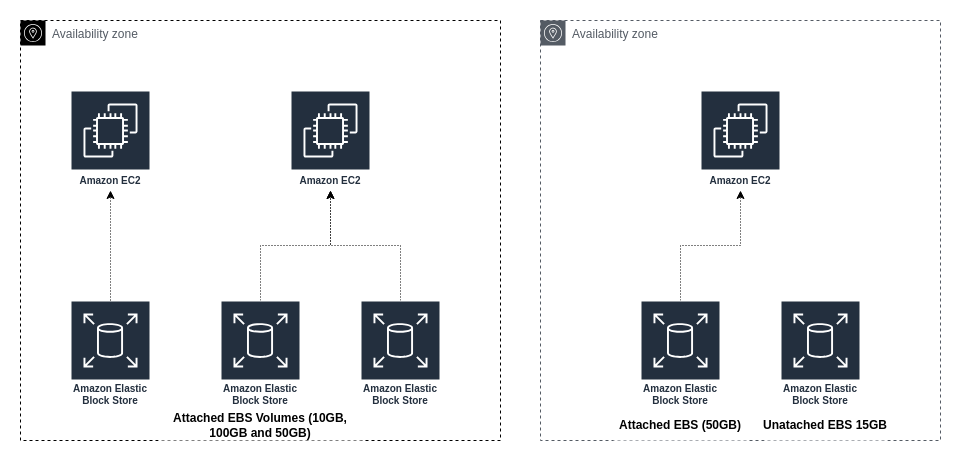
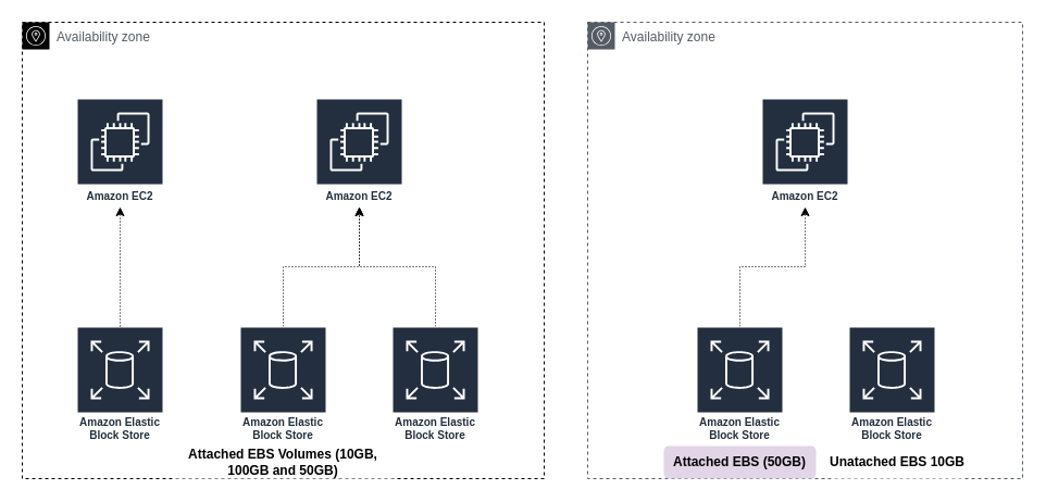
  <mxCell id="0" />
  <mxCell id="1" parent="0" />
  <mxCell id="2" value="Availability zone" style="sketch=0;outlineConnect=0;gradientColor=none;html=1;whiteSpace=wrap;fontSize=12;fontStyle=0;shape=mxgraph.aws4.group;grIcon=mxgraph.aws4.group_availability_zone;strokeColor=#000000;fillColor=none;verticalAlign=top;align=left;spacingLeft=30;fontColor=#545B64;dashed=1;" vertex="1" parent="1"><mxGeometry x="20" y="20" width="480" height="420" as="geometry" /></mxCell>
  <mxCell id="3" value="Amazon Elastic Block Store" style="sketch=0;outlineConnect=0;fontColor=#232F3E;gradientColor=none;strokeColor=#ffffff;fillColor=#232F3E;dashed=0;verticalLabelPosition=middle;verticalAlign=bottom;align=center;html=1;whiteSpace=wrap;fontSize=10;fontStyle=1;spacing=3;shape=mxgraph.aws4.productIcon;prIcon=mxgraph.aws4.elastic_block_store;" vertex="1" parent="1"><mxGeometry x="70" y="300" width="80" height="110" as="geometry" /></mxCell>
  <mxCell id="4" style="edgeStyle=orthogonalEdgeStyle;rounded=0;orthogonalLoop=1;jettySize=auto;html=1;dashed=1;dashPattern=1 2;" edge="1" parent="1" source="5" target="10"><mxGeometry relative="1" as="geometry" /></mxCell>
  <mxCell id="5" value="Amazon Elastic Block Store" style="sketch=0;outlineConnect=0;fontColor=#232F3E;gradientColor=none;strokeColor=#ffffff;fillColor=#232F3E;dashed=0;verticalLabelPosition=middle;verticalAlign=bottom;align=center;html=1;whiteSpace=wrap;fontSize=10;fontStyle=1;spacing=3;shape=mxgraph.aws4.productIcon;prIcon=mxgraph.aws4.elastic_block_store;" vertex="1" parent="1"><mxGeometry x="360" y="300" width="80" height="110" as="geometry" /></mxCell>
  <mxCell id="6" style="edgeStyle=orthogonalEdgeStyle;rounded=0;orthogonalLoop=1;jettySize=auto;html=1;dashed=1;dashPattern=1 2;" edge="1" parent="1" source="7" target="10"><mxGeometry relative="1" as="geometry" /></mxCell>
  <mxCell id="7" value="Amazon Elastic Block Store" style="sketch=0;outlineConnect=0;fontColor=#232F3E;gradientColor=none;strokeColor=#ffffff;fillColor=#232F3E;dashed=0;verticalLabelPosition=middle;verticalAlign=bottom;align=center;html=1;whiteSpace=wrap;fontSize=10;fontStyle=1;spacing=3;shape=mxgraph.aws4.productIcon;prIcon=mxgraph.aws4.elastic_block_store;" vertex="1" parent="1"><mxGeometry x="220" y="300" width="80" height="110" as="geometry" /></mxCell>
  <mxCell id="8" value="" style="edgeStyle=orthogonalEdgeStyle;rounded=0;orthogonalLoop=1;jettySize=auto;html=1;dashed=1;dashPattern=1 2;" edge="1" parent="1" source="3" target="9"><mxGeometry relative="1" as="geometry" /></mxCell>
  <mxCell id="9" value="Amazon EC2" style="sketch=0;outlineConnect=0;fontColor=#232F3E;gradientColor=none;strokeColor=#ffffff;fillColor=#232F3E;dashed=0;verticalLabelPosition=middle;verticalAlign=bottom;align=center;html=1;whiteSpace=wrap;fontSize=10;fontStyle=1;spacing=3;shape=mxgraph.aws4.productIcon;prIcon=mxgraph.aws4.ec2;" vertex="1" parent="1"><mxGeometry x="70" y="90" width="80" height="100" as="geometry" /></mxCell>
  <mxCell id="10" value="Amazon EC2" style="sketch=0;outlineConnect=0;fontColor=#232F3E;gradientColor=none;strokeColor=#ffffff;fillColor=#232F3E;dashed=0;verticalLabelPosition=middle;verticalAlign=bottom;align=center;html=1;whiteSpace=wrap;fontSize=10;fontStyle=1;spacing=3;shape=mxgraph.aws4.productIcon;prIcon=mxgraph.aws4.ec2;" vertex="1" parent="1"><mxGeometry x="290" y="90" width="80" height="100" as="geometry" /></mxCell>
  <mxCell id="11" value="Amazon EC2" style="sketch=0;outlineConnect=0;fontColor=#232F3E;gradientColor=none;strokeColor=#ffffff;fillColor=#232F3E;dashed=0;verticalLabelPosition=middle;verticalAlign=bottom;align=center;html=1;whiteSpace=wrap;fontSize=10;fontStyle=1;spacing=3;shape=mxgraph.aws4.productIcon;prIcon=mxgraph.aws4.ec2;" vertex="1" parent="1"><mxGeometry x="700" y="90" width="80" height="100" as="geometry" /></mxCell>
  <mxCell id="12" style="edgeStyle=orthogonalEdgeStyle;rounded=0;orthogonalLoop=1;jettySize=auto;html=1;dashed=1;dashPattern=1 2;" edge="1" parent="1" source="13" target="11"><mxGeometry relative="1" as="geometry" /></mxCell>
  <mxCell id="13" value="Amazon Elastic Block Store" style="sketch=0;outlineConnect=0;fontColor=#232F3E;gradientColor=none;strokeColor=#ffffff;fillColor=#232F3E;dashed=0;verticalLabelPosition=middle;verticalAlign=bottom;align=center;html=1;whiteSpace=wrap;fontSize=10;fontStyle=1;spacing=3;shape=mxgraph.aws4.productIcon;prIcon=mxgraph.aws4.elastic_block_store;" vertex="1" parent="1"><mxGeometry x="640" y="300" width="80" height="110" as="geometry" /></mxCell>
  <mxCell id="14" value="Amazon Elastic Block Store" style="sketch=0;outlineConnect=0;fontColor=#232F3E;gradientColor=none;strokeColor=#ffffff;fillColor=#232F3E;dashed=0;verticalLabelPosition=middle;verticalAlign=bottom;align=center;html=1;whiteSpace=wrap;fontSize=10;fontStyle=1;spacing=3;shape=mxgraph.aws4.productIcon;prIcon=mxgraph.aws4.elastic_block_store;" vertex="1" parent="1"><mxGeometry x="780" y="300" width="80" height="110" as="geometry" /></mxCell>
  <mxCell id="15" value="Availability zone" style="sketch=0;outlineConnect=0;gradientColor=none;html=1;whiteSpace=wrap;fontSize=12;fontStyle=0;shape=mxgraph.aws4.group;grIcon=mxgraph.aws4.group_availability_zone;strokeColor=#545B64;fillColor=none;verticalAlign=top;align=left;spacingLeft=30;fontColor=#545B64;dashed=1;" vertex="1" parent="1"><mxGeometry x="540" y="20" width="400" height="420" as="geometry" /></mxCell>
- <mxCell id="16" value="&lt;b&gt;Unatached EBS 15GB&lt;/b&gt;" style="rounded=1;whiteSpace=wrap;html=1;strokeColor=none;" vertex="1" parent="1"><mxGeometry x="760" y="410" width="130" height="30" as="geometry" /></mxCell>
- <mxCell id="17" value="&lt;b&gt;Attached EBS (50GB)&lt;/b&gt;" style="rounded=1;whiteSpace=wrap;html=1;strokeColor=none;" vertex="1" parent="1"><mxGeometry x="610" y="410" width="140" height="30" as="geometry" /></mxCell>
+ <mxCell id="16" value="&lt;b&gt;Unatached EBS 10GB&lt;/b&gt;" style="rounded=1;whiteSpace=wrap;html=1;strokeColor=none;" vertex="1" parent="1"><mxGeometry x="760" y="410" width="130" height="30" as="geometry" /></mxCell>
+ <mxCell id="17" value="&lt;b&gt;Attached EBS (50GB)&lt;/b&gt;" style="rounded=1;whiteSpace=wrap;html=1;strokeColor=none;fillColor=#e1d5e7;" vertex="1" parent="1"><mxGeometry x="610" y="410" width="140" height="30" as="geometry" /></mxCell>
  <mxCell id="18" value="&lt;b&gt;Attached EBS Volumes (10GB, 100GB and 50GB)&lt;/b&gt;" style="rounded=1;whiteSpace=wrap;html=1;strokeColor=none;" vertex="1" parent="1"><mxGeometry x="155" y="410" width="210" height="30" as="geometry" /></mxCell>
